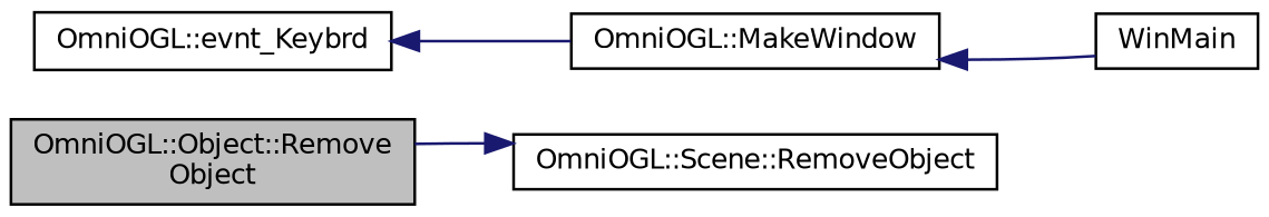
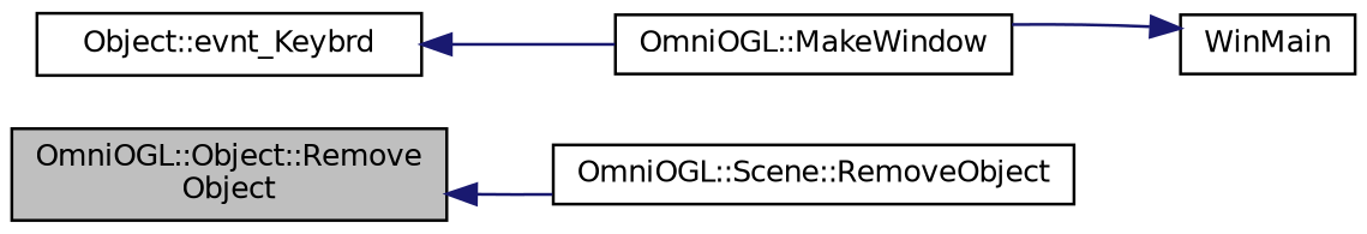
  digraph {
    rankdir=LR
    node [color=black fillcolor=white fontname=Helvetica fontsize=10 shape=record style=filled]
    edge [color=midnightblue dir=back fontname=Helvetica fontsize=10 labelfontname=Helvetica labelfontsize=10 style=solid]
    n1 [fillcolor=grey75 fontcolor=black height=0.2 label="OmniOGL::Object::Remove\lObject" width=0.4]
    n2 [height=0.2 label="OmniOGL::Scene::RemoveObject" width=0.4]
-   n3 [height=0.2 label="OmniOGL::evnt_Keybrd" width=0.4]
+   n3 [height=0.2 label="Object::evnt_Keybrd" width=0.4]
    n4 [height=0.2 label="OmniOGL::MakeWindow" width=0.4]
    n5 [height=0.2 label=WinMain width=0.4]
-   n2 -> n1
+   n1 -> n2
    n3 -> n4
-   n4 -> n5
+   n5 -> n4
  }
